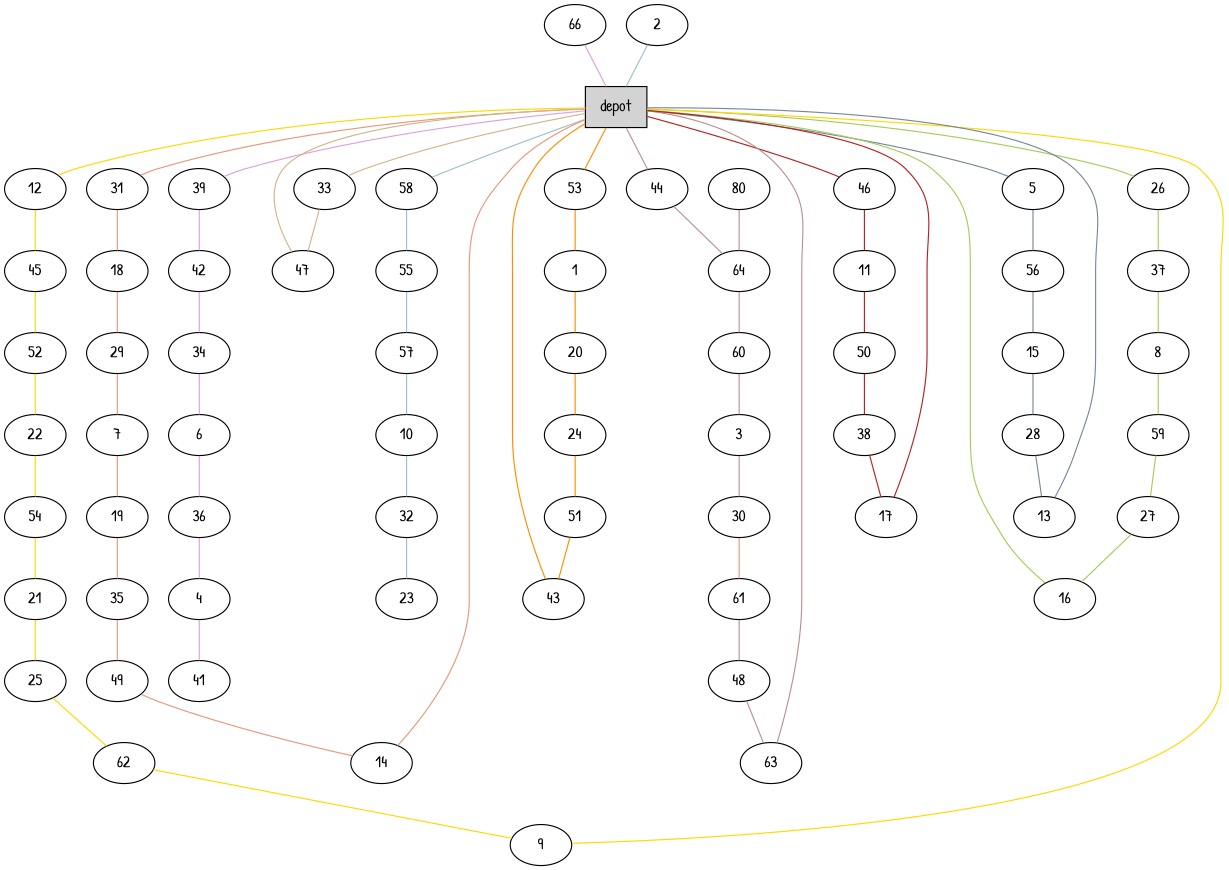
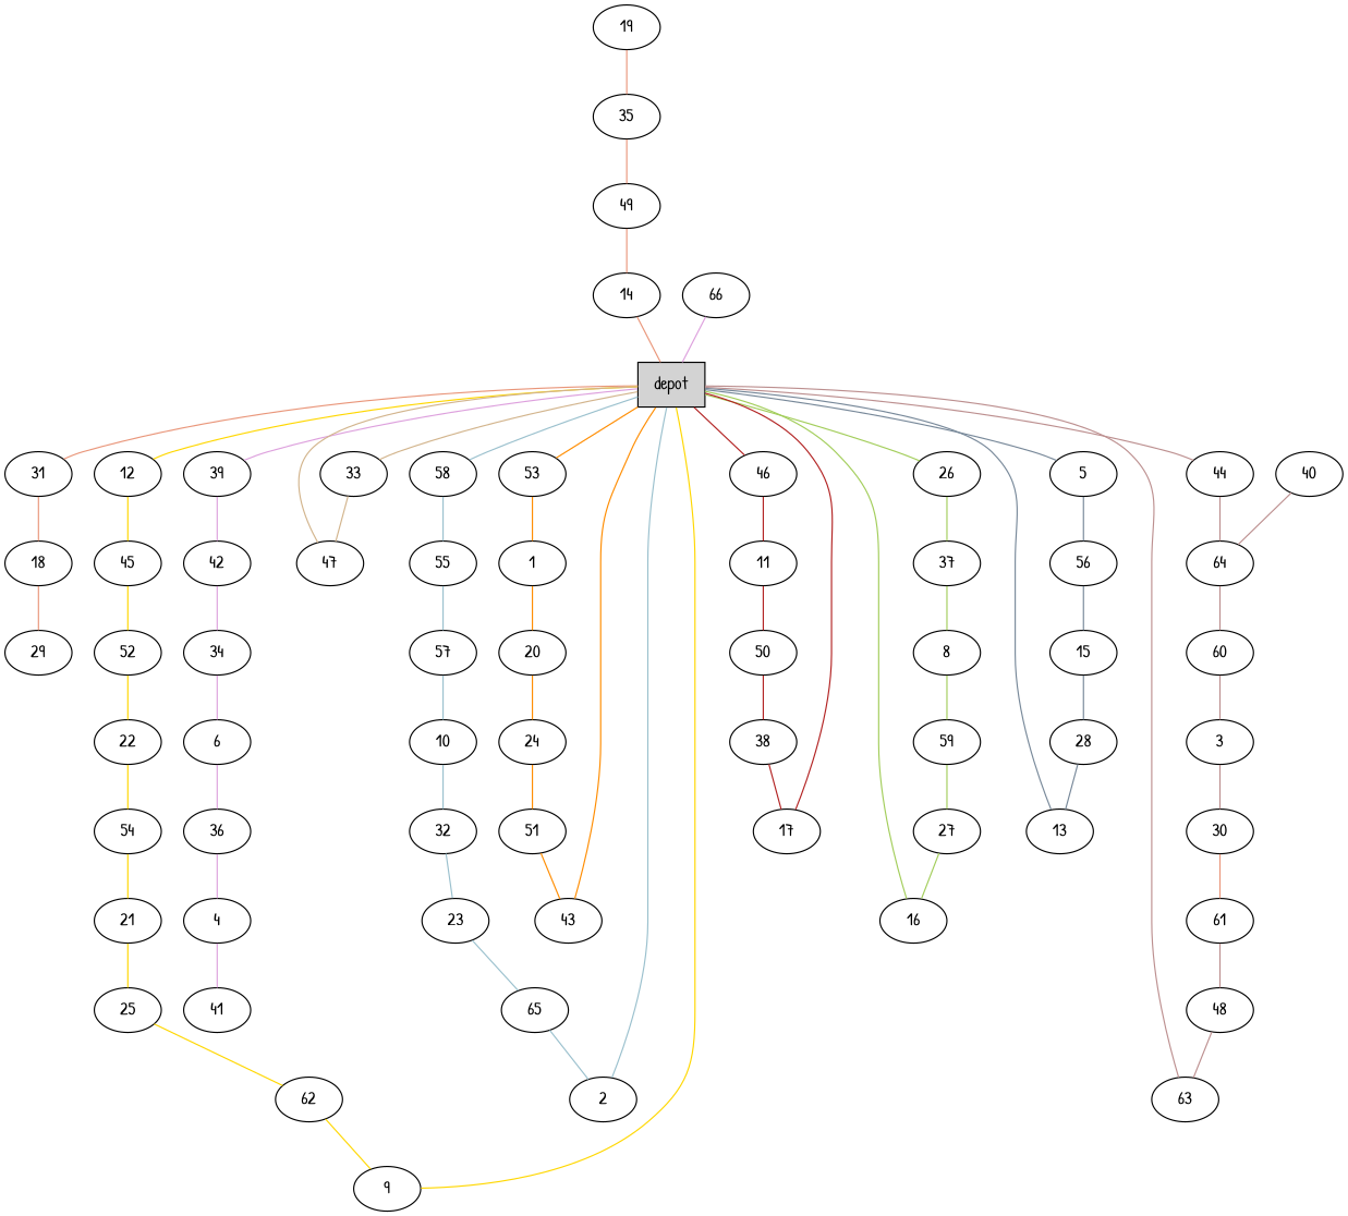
  graph {
    fontname="Patrick Hand"
    node [fontname="Patrick Hand" shape=ellipse]
    edge [color=darksalmon fontname="Patrick Hand"]
    n1 [label=depot shape=box style=filled]
    31
    12
    39
    33
    53
    44
    26
    58
    46
    5
    18
    45
    42
    47
    1
    64
    37
    55
    11
    56
    29
-   7
    19
    35
    49
    14
    52
    22
    54
    21
    25
    62
    9
    34
    6
    36
    4
    41
    66
    20
    24
    51
    43
-   40 [label=80]
+   40
    60
    3
    30
    61
    48
    63
    8
    59
    27
    16
    57
    10
    32
    23
+   65
    2
    50
    38
    17
    15
    28
    13
    n1 -- 31
    n1 -- 12 [color=gold]
    n1 -- 39 [color=plum]
    n1 -- 33 [color=tan]
    n1 -- 53 [color=darkorange]
    n1 -- 44 [color=rosybrown]
    n1 -- 26 [color=darkolivegreen3]
    n1 -- 58 [color=lightblue3]
    n1 -- 46 [color=firebrick]
    n1 -- 5 [color=lightslategray]
    31 -- 18
    12 -- 45 [color=gold]
    39 -- 42 [color=plum]
    33 -- 47 [color=tan]
    53 -- 1 [color=darkorange]
    44 -- 64 [color=rosybrown]
    26 -- 37 [color=darkolivegreen3]
    58 -- 55 [color=lightblue3]
    46 -- 11 [color=firebrick]
    5 -- 56 [color=lightslategray]
    18 -- 29
    45 -- 52 [color=gold]
    42 -- 34 [color=plum]
    47 -- n1 [color=tan]
    1 -- 20 [color=darkorange]
    64 -- 60 [color=rosybrown]
    37 -- 8 [color=darkolivegreen3]
    55 -- 57 [color=lightblue3]
    11 -- 50 [color=firebrick]
    56 -- 15 [color=lightslategray]
-   29 -- 7
-   7 -- 19
    19 -- 35
    35 -- 49
    49 -- 14
    14 -- n1
    52 -- 22 [color=gold]
    22 -- 54 [color=gold]
    54 -- 21 [color=gold]
    21 -- 25 [color=gold]
    25 -- 62 [color=gold]
    62 -- 9 [color=gold]
    9 -- n1 [color=gold]
    34 -- 6 [color=plum]
    6 -- 36 [color=plum]
    36 -- 4 [color=plum]
    4 -- 41 [color=plum]
    66 -- n1 [color=plum]
    20 -- 24 [color=darkorange]
    24 -- 51 [color=darkorange]
    51 -- 43 [color=darkorange]
    43 -- n1 [color=darkorange]
    40 -- 64 [color=rosybrown]
    60 -- 3 [color=rosybrown]
    3 -- 30 [color=rosybrown]
    30 -- 61
    61 -- 48 [color=rosybrown]
    48 -- 63 [color=rosybrown]
    63 -- n1 [color=rosybrown]
    8 -- 59 [color=darkolivegreen3]
    59 -- 27 [color=darkolivegreen3]
    27 -- 16 [color=darkolivegreen3]
    16 -- n1 [color=darkolivegreen3]
    57 -- 10 [color=lightblue3]
    10 -- 32 [color=lightblue3]
    32 -- 23 [color=lightblue3]
+   23 -- 65 [color=lightblue3]
+   65 -- 2 [color=lightblue3]
    2 -- n1 [color=lightblue3]
    50 -- 38 [color=firebrick]
    38 -- 17 [color=firebrick]
    17 -- n1 [color=firebrick]
    15 -- 28 [color=lightslategray]
    28 -- 13 [color=lightslategray]
    13 -- n1 [color=lightslategray]
  }
